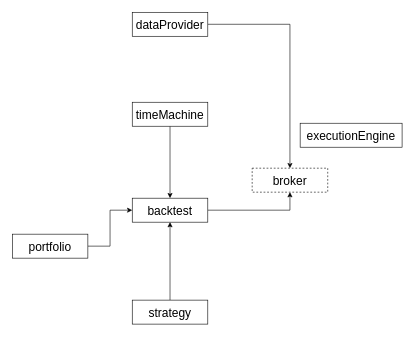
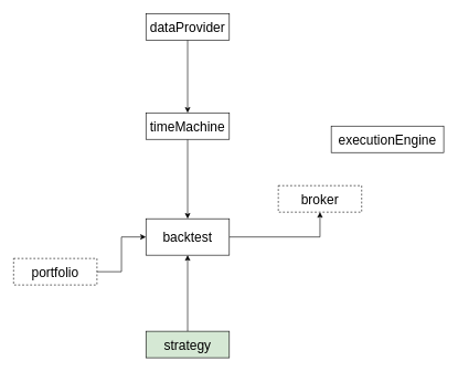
  <mxCell id="0" />
  <mxCell id="1" parent="0" />
  <mxCell id="2" style="edgeStyle=orthogonalEdgeStyle;rounded=0;orthogonalLoop=1;jettySize=auto;html=1;fontSize=20;" edge="1" parent="1" source="3" target="10"><mxGeometry relative="1" as="geometry" /></mxCell>
- <mxCell id="3" value="backtest" style="rounded=0;whiteSpace=wrap;html=1;fontSize=20;" vertex="1" parent="1"><mxGeometry x="220" y="330" width="126" height="40" as="geometry" /></mxCell>
+ <mxCell id="3" value="backtest" style="rounded=0;whiteSpace=wrap;html=1;fontSize=20;" vertex="1" parent="1"><mxGeometry x="220" y="330" width="126" height="55" as="geometry" /></mxCell>
  <mxCell id="4" style="edgeStyle=orthogonalEdgeStyle;rounded=0;orthogonalLoop=1;jettySize=auto;html=1;entryX=0;entryY=0.5;entryDx=0;entryDy=0;fontSize=20;" edge="1" parent="1" source="5" target="3"><mxGeometry relative="1" as="geometry" /></mxCell>
- <mxCell id="5" value="portfolio" style="rounded=0;whiteSpace=wrap;html=1;fontSize=20;" vertex="1" parent="1"><mxGeometry x="20" y="390" width="126" height="40" as="geometry" /></mxCell>
+ <mxCell id="5" value="portfolio" style="rounded=0;whiteSpace=wrap;html=1;fontSize=20;dashed=1;" vertex="1" parent="1"><mxGeometry x="20" y="390" width="126" height="40" as="geometry" /></mxCell>
  <mxCell id="6" style="edgeStyle=orthogonalEdgeStyle;rounded=0;orthogonalLoop=1;jettySize=auto;html=1;entryX=0.5;entryY=0;entryDx=0;entryDy=0;fontSize=20;" edge="1" parent="1" source="7" target="3"><mxGeometry relative="1" as="geometry" /></mxCell>
  <mxCell id="7" value="timeMachine" style="rounded=0;whiteSpace=wrap;html=1;fontSize=20;" vertex="1" parent="1"><mxGeometry x="220" y="170" width="126" height="40" as="geometry" /></mxCell>
- <mxCell id="8" style="edgeStyle=orthogonalEdgeStyle;rounded=0;orthogonalLoop=1;jettySize=auto;html=1;fontSize=20;" edge="1" parent="1" source="9" target="10"><mxGeometry relative="1" as="geometry" /></mxCell>
+ <mxCell id="8" style="edgeStyle=orthogonalEdgeStyle;rounded=0;orthogonalLoop=1;jettySize=auto;html=1;entryX=0.5;entryY=0;entryDx=0;entryDy=0;fontSize=20;" edge="1" parent="1" source="9" target="7"><mxGeometry relative="1" as="geometry" /></mxCell>
  <mxCell id="9" value="dataProvider" style="rounded=0;whiteSpace=wrap;html=1;fontSize=20;" vertex="1" parent="1"><mxGeometry x="220" y="20" width="126" height="40" as="geometry" /></mxCell>
  <mxCell id="10" value="broker" style="rounded=0;whiteSpace=wrap;html=1;fontSize=20;dashed=1;" vertex="1" parent="1"><mxGeometry x="420" y="280" width="126" height="40" as="geometry" /></mxCell>
- <mxCell id="11" value="executionEngine" style="rounded=0;whiteSpace=wrap;html=1;fontSize=20;" vertex="1" parent="1"><mxGeometry x="500" y="205" width="170" height="40" as="geometry" /></mxCell>
+ <mxCell id="11" value="executionEngine" style="rounded=0;whiteSpace=wrap;html=1;fontSize=20;" vertex="1" parent="1"><mxGeometry x="500" y="190" width="170" height="40" as="geometry" /></mxCell>
  <mxCell id="12" style="edgeStyle=orthogonalEdgeStyle;rounded=0;orthogonalLoop=1;jettySize=auto;html=1;entryX=0.5;entryY=1;entryDx=0;entryDy=0;fontSize=20;" edge="1" parent="1" source="13" target="3"><mxGeometry relative="1" as="geometry" /></mxCell>
- <mxCell id="13" value="strategy" style="rounded=0;whiteSpace=wrap;html=1;fontSize=20;" vertex="1" parent="1"><mxGeometry x="220" y="500" width="126" height="40" as="geometry" /></mxCell>
+ <mxCell id="13" value="strategy" style="rounded=0;whiteSpace=wrap;html=1;fontSize=20;fillColor=#d5e8d4;" vertex="1" parent="1"><mxGeometry x="220" y="500" width="126" height="40" as="geometry" /></mxCell>
